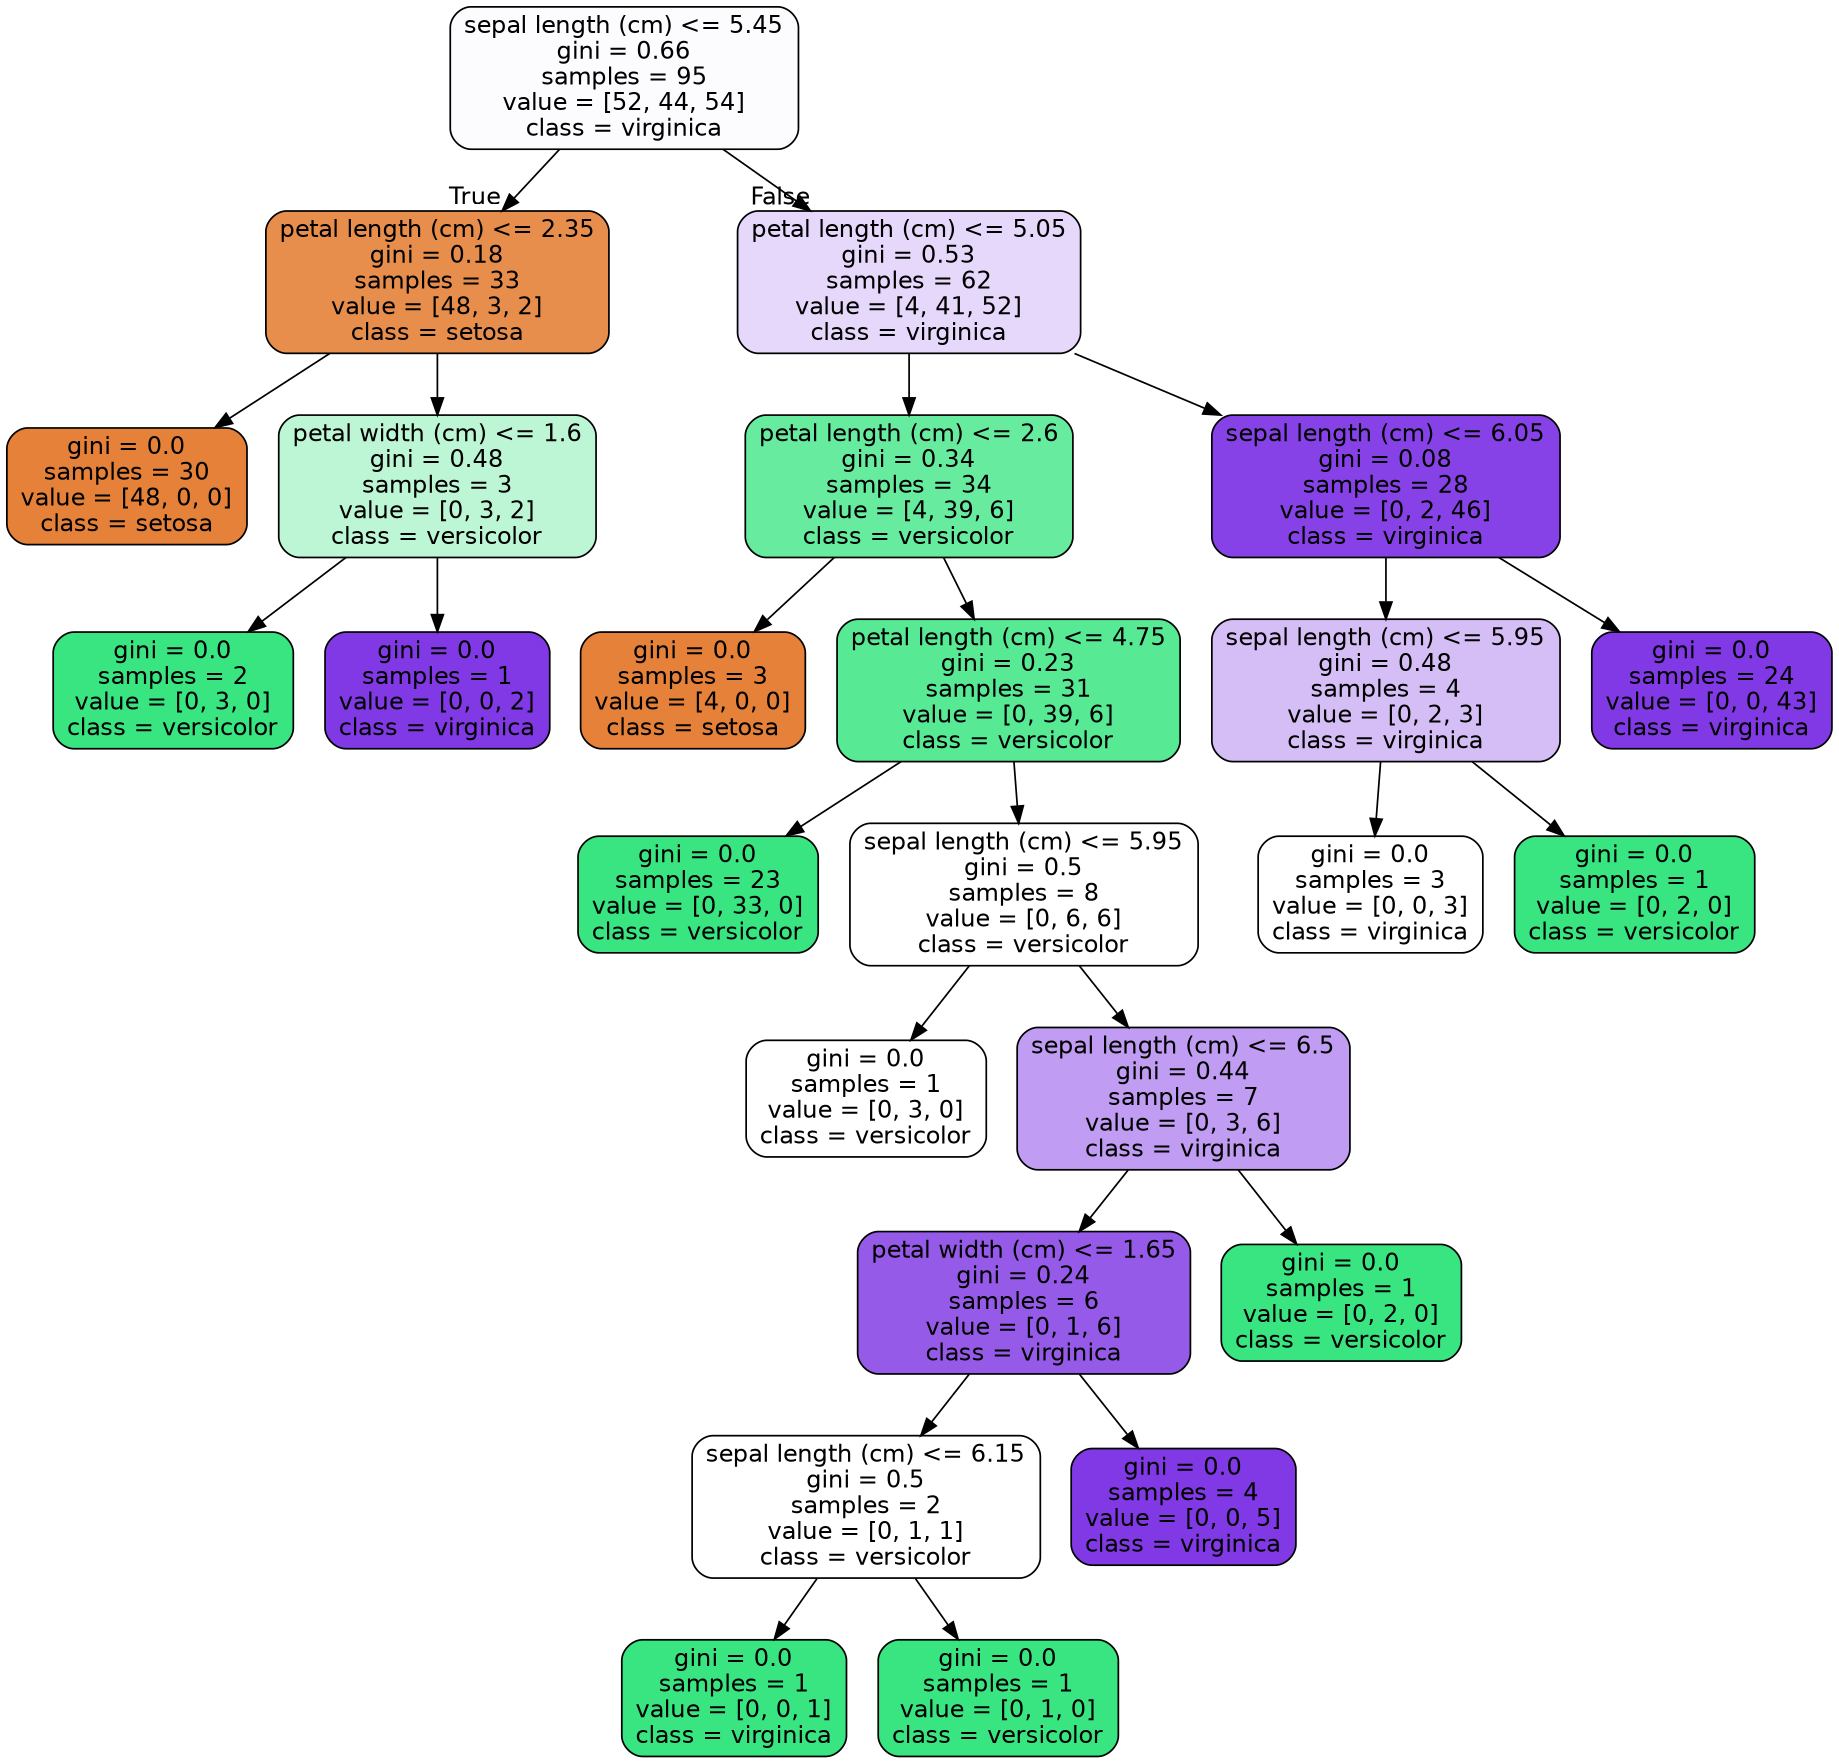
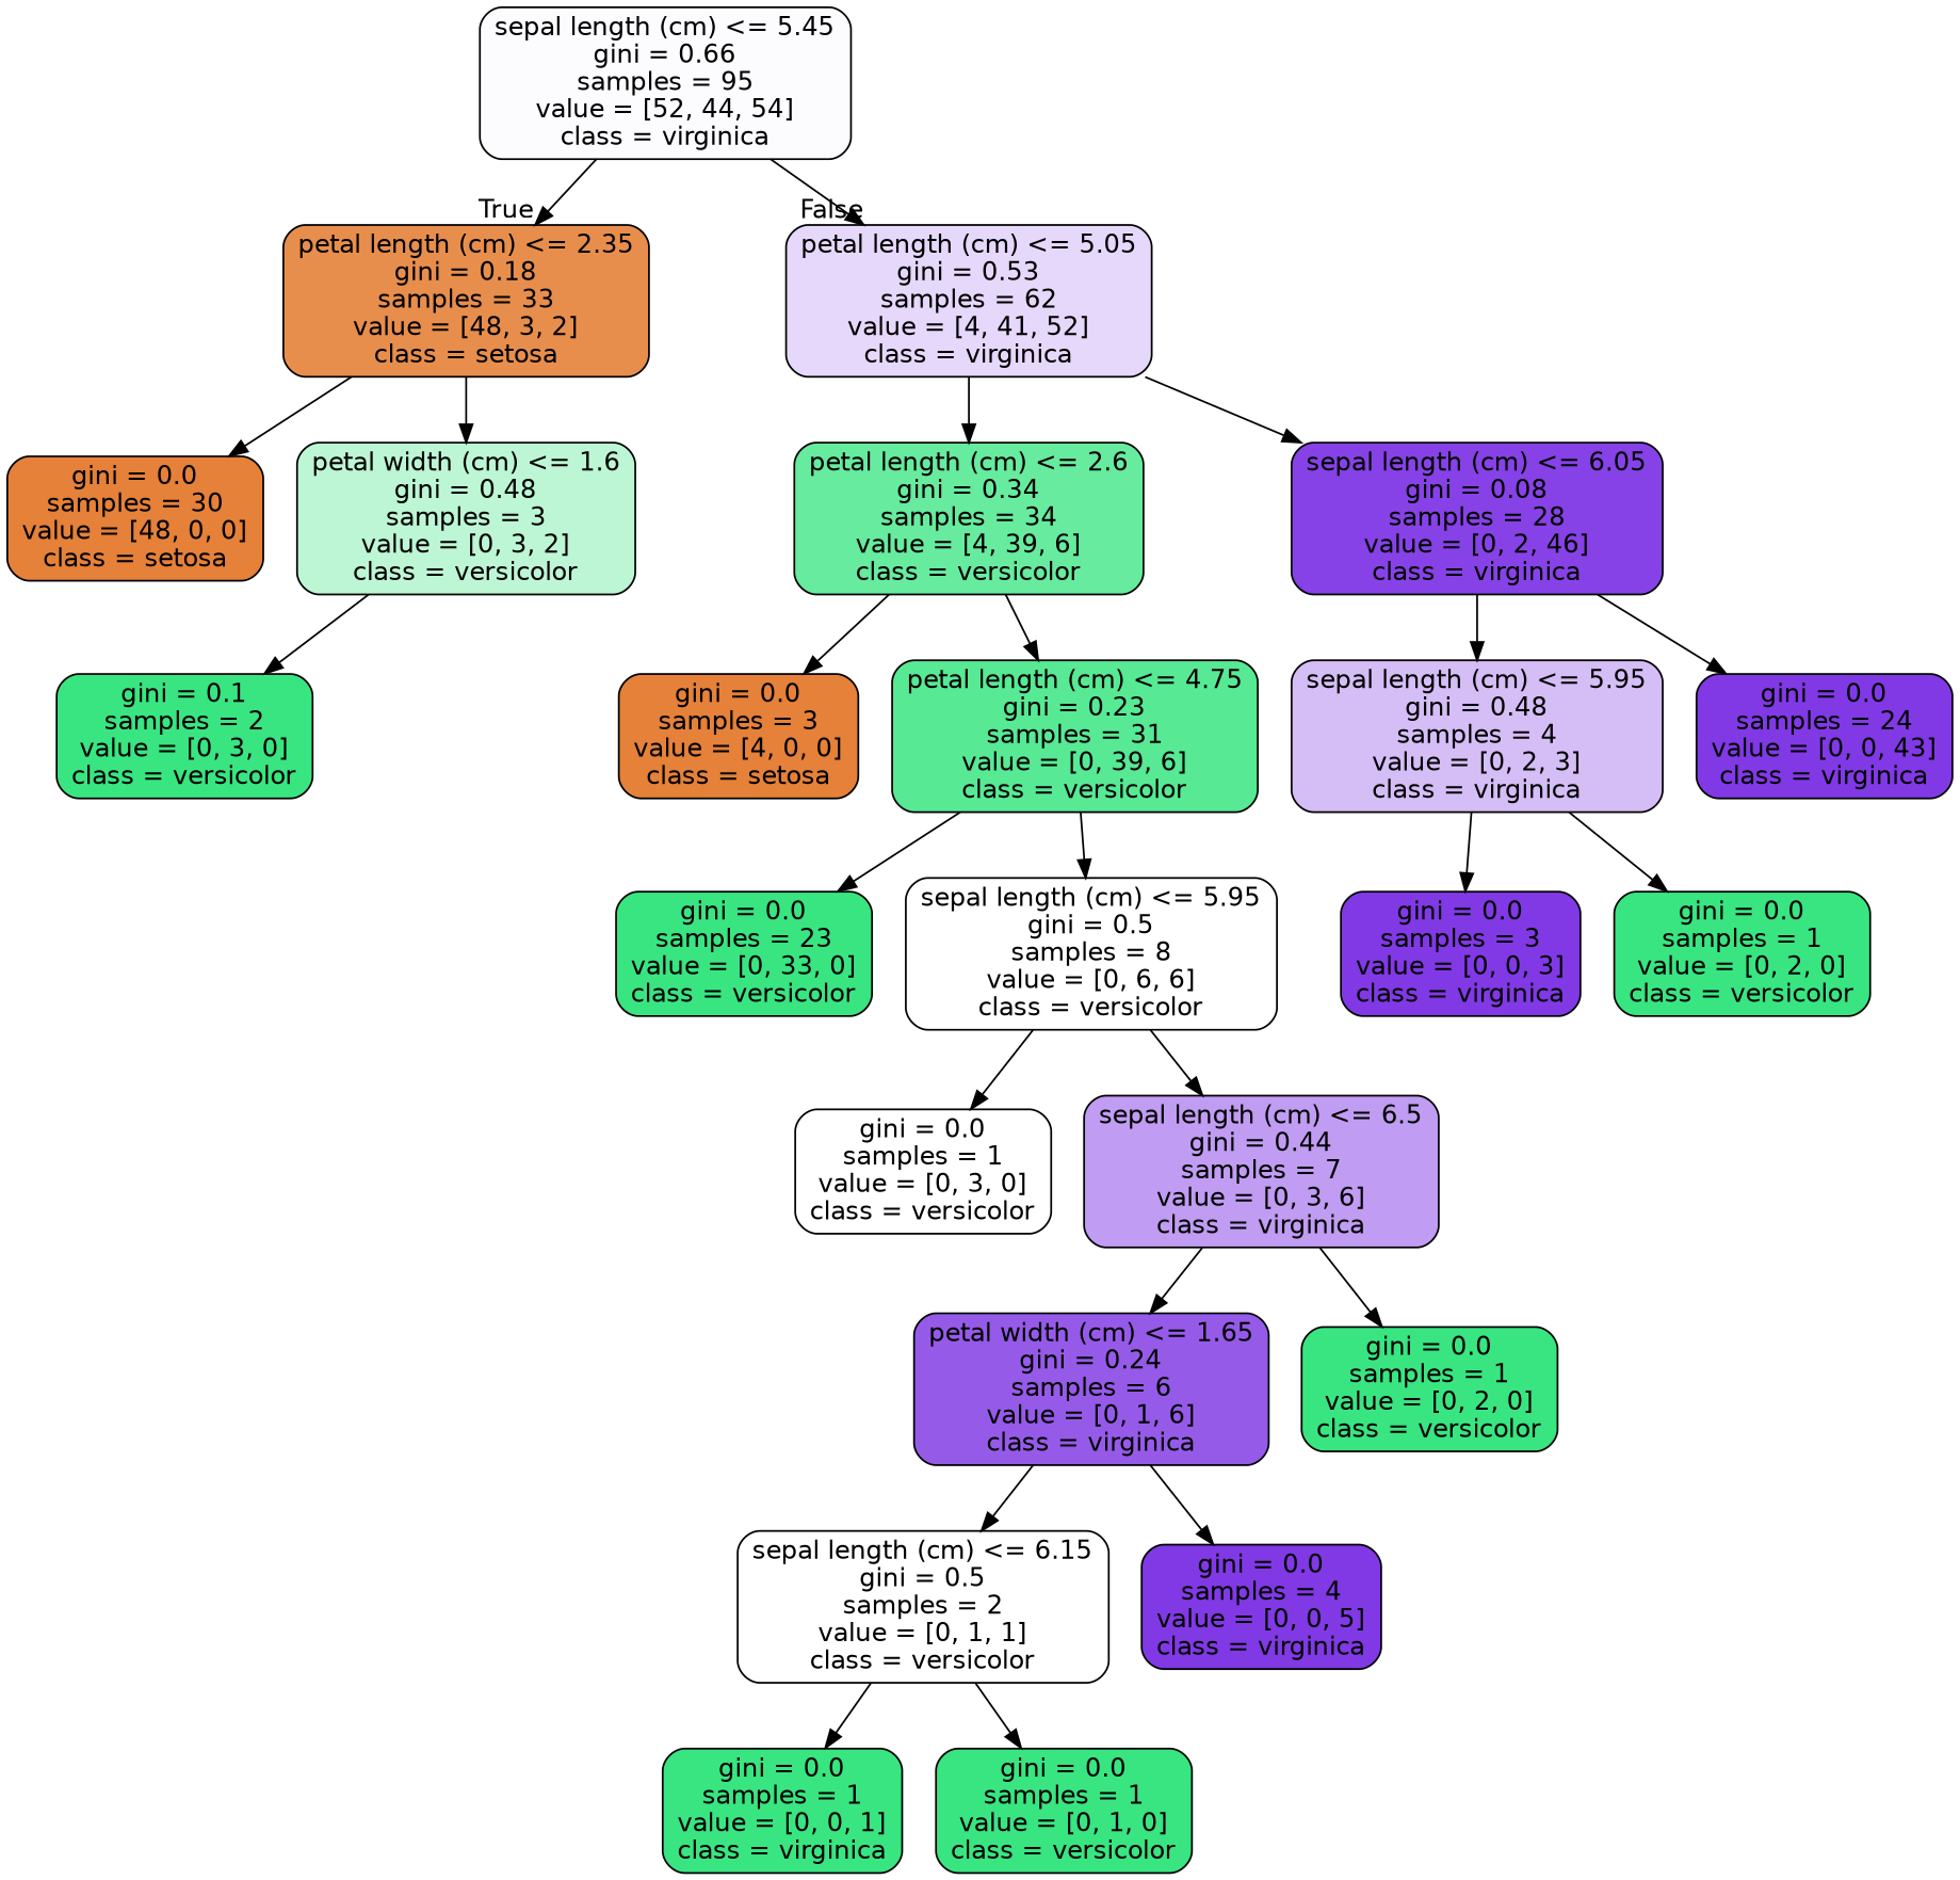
  digraph {
    node [color=black fillcolor="#39e581" fontname=helvetica shape=box style="filled, rounded"]
    edge [fontname=helvetica]
    n1 [fillcolor="#fcfbfe" label="sepal length (cm) <= 5.45\ngini = 0.66\nsamples = 95\nvalue = [52, 44, 54]\nclass = virginica"]
    n2 [fillcolor="#e88e4d" label="petal length (cm) <= 2.35\ngini = 0.18\nsamples = 33\nvalue = [48, 3, 2]\nclass = setosa"]
    n3 [fillcolor="#e6d8fa" label="petal length (cm) <= 5.05\ngini = 0.53\nsamples = 62\nvalue = [4, 41, 52]\nclass = virginica"]
    n4 [fillcolor="#e58139" label="gini = 0.0\nsamples = 30\nvalue = [48, 0, 0]\nclass = setosa"]
    n5 [fillcolor="#bdf6d5" label="petal width (cm) <= 1.6\ngini = 0.48\nsamples = 3\nvalue = [0, 3, 2]\nclass = versicolor"]
    n6 [fillcolor="#67eb9e" label="petal length (cm) <= 2.6\ngini = 0.34\nsamples = 34\nvalue = [4, 39, 6]\nclass = versicolor"]
    n7 [fillcolor="#8642e6" label="sepal length (cm) <= 6.05\ngini = 0.08\nsamples = 28\nvalue = [0, 2, 46]\nclass = virginica"]
-   n8 [label="gini = 0.0\nsamples = 2\nvalue = [0, 3, 0]\nclass = versicolor"]
-   n9 [fillcolor="#8139e5" label="gini = 0.0\nsamples = 1\nvalue = [0, 0, 2]\nclass = virginica"]
+   n8 [label="gini = 0.1\nsamples = 2\nvalue = [0, 3, 0]\nclass = versicolor"]
    n10 [fillcolor="#e58139" label="gini = 0.0\nsamples = 3\nvalue = [4, 0, 0]\nclass = setosa"]
    n11 [fillcolor="#57e994" label="petal length (cm) <= 4.75\ngini = 0.23\nsamples = 31\nvalue = [0, 39, 6]\nclass = versicolor"]
    n12 [fillcolor="#d5bdf6" label="sepal length (cm) <= 5.95\ngini = 0.48\nsamples = 4\nvalue = [0, 2, 3]\nclass = virginica"]
    n13 [fillcolor="#8139e5" label="gini = 0.0\nsamples = 24\nvalue = [0, 0, 43]\nclass = virginica"]
    n14 [label="gini = 0.0\nsamples = 23\nvalue = [0, 33, 0]\nclass = versicolor"]
    n15 [fillcolor="#ffffff" label="sepal length (cm) <= 5.95\ngini = 0.5\nsamples = 8\nvalue = [0, 6, 6]\nclass = versicolor"]
    n16 [fillcolor="#ffffff" label="gini = 0.0\nsamples = 1\nvalue = [0, 3, 0]\nclass = versicolor"]
    n17 [fillcolor="#c09cf2" label="sepal length (cm) <= 6.5\ngini = 0.44\nsamples = 7\nvalue = [0, 3, 6]\nclass = virginica"]
    n18 [fillcolor="#965ae9" label="petal width (cm) <= 1.65\ngini = 0.24\nsamples = 6\nvalue = [0, 1, 6]\nclass = virginica"]
    n19 [label="gini = 0.0\nsamples = 1\nvalue = [0, 2, 0]\nclass = versicolor"]
    n20 [fillcolor="#ffffff" label="sepal length (cm) <= 6.15\ngini = 0.5\nsamples = 2\nvalue = [0, 1, 1]\nclass = versicolor"]
    n21 [fillcolor="#8139e5" label="gini = 0.0\nsamples = 4\nvalue = [0, 0, 5]\nclass = virginica"]
    n22 [label="gini = 0.0\nsamples = 1\nvalue = [0, 0, 1]\nclass = virginica"]
    n23 [label="gini = 0.0\nsamples = 1\nvalue = [0, 1, 0]\nclass = versicolor"]
-   n24 [fillcolor="#ffffff" label="gini = 0.0\nsamples = 3\nvalue = [0, 0, 3]\nclass = virginica"]
+   n24 [fillcolor="#8139e5" label="gini = 0.0\nsamples = 3\nvalue = [0, 0, 3]\nclass = virginica"]
    n25 [label="gini = 0.0\nsamples = 1\nvalue = [0, 2, 0]\nclass = versicolor"]
    n1 -> n2 [headlabel=True labelangle=45 labeldistance=2.5]
    n1 -> n3 [headlabel=False labelangle=-45 labeldistance=2.5]
    n2 -> n4
    n2 -> n5
    n3 -> n6
    n3 -> n7
    n5 -> n8
-   n5 -> n9
    n6 -> n10
    n6 -> n11
    n7 -> n12
    n7 -> n13
    n11 -> n14
    n11 -> n15
    n12 -> n24
    n12 -> n25
    n15 -> n16
    n15 -> n17
    n17 -> n18
    n17 -> n19
    n18 -> n20
    n18 -> n21
    n20 -> n22
    n20 -> n23
  }
